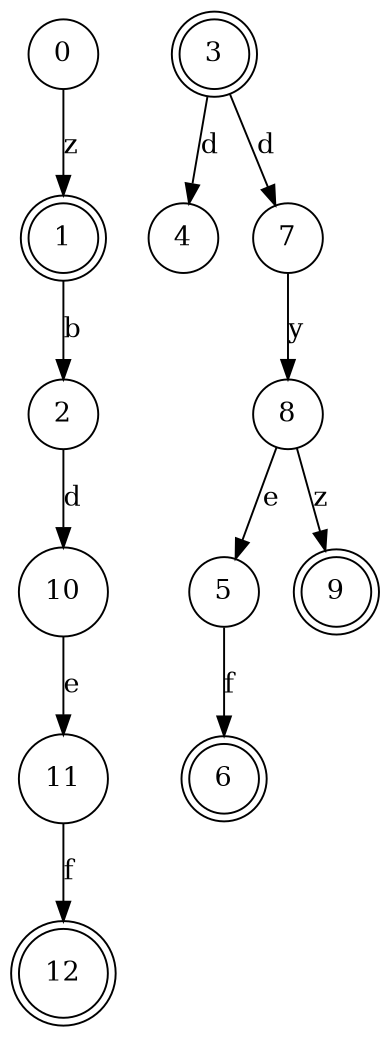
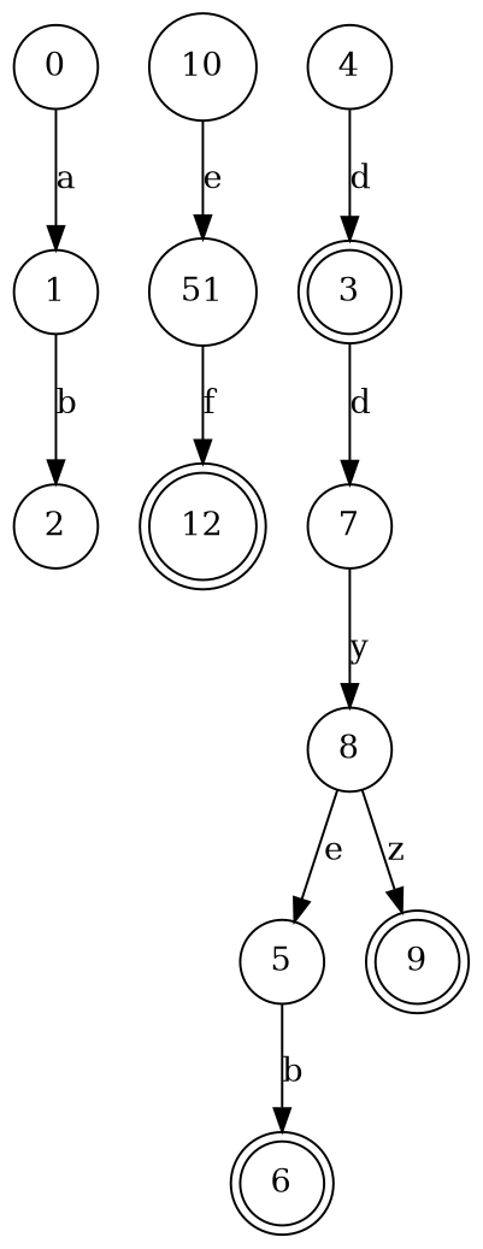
  digraph {
    rankdir=TB
    node [shape=circle]
    0
-   1 [shape=doublecircle]
+   1
    2
    10
    3 [shape=doublecircle]
    4
    7
-   11
+   11 [label=51]
    8
    12 [shape=doublecircle]
    6 [shape=doublecircle]
    5
    9 [shape=doublecircle]
-   0 -> 1 [label=z]
+   0 -> 1 [label=a]
    1 -> 2 [label=b]
-   2 -> 10 [label=d]
    10 -> 11 [label=e]
-   3 -> 4 [label=d]
+   4 -> 3 [label=d]
    3 -> 7 [label=d]
    7 -> 8 [label=y]
    11 -> 12 [label=f]
    8 -> 5 [label=e]
    8 -> 9 [label=z]
-   5 -> 6 [label=f]
+   5 -> 6 [label=b]
  }
